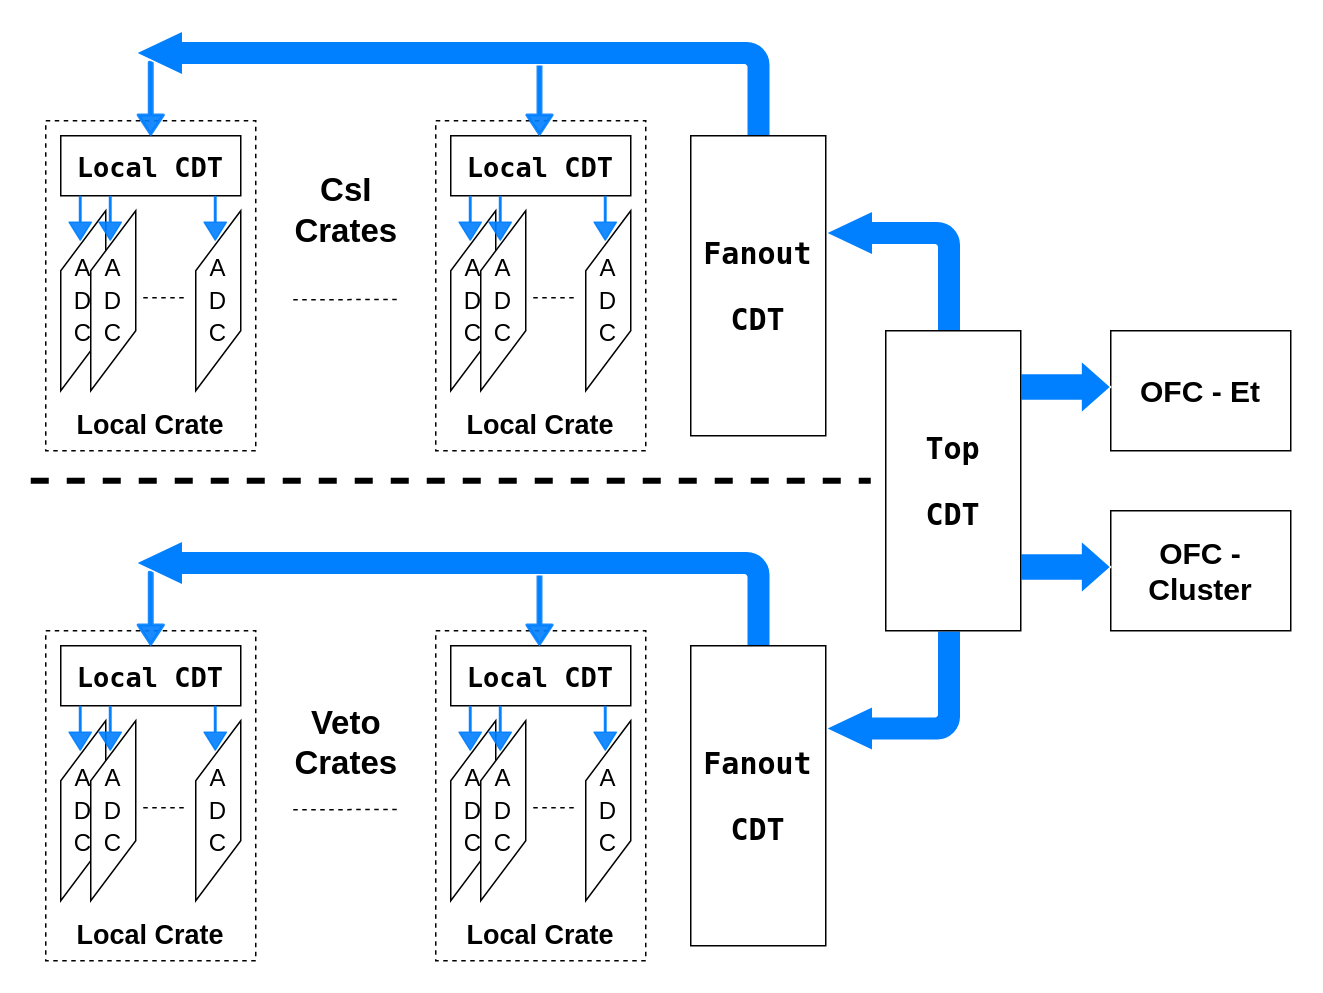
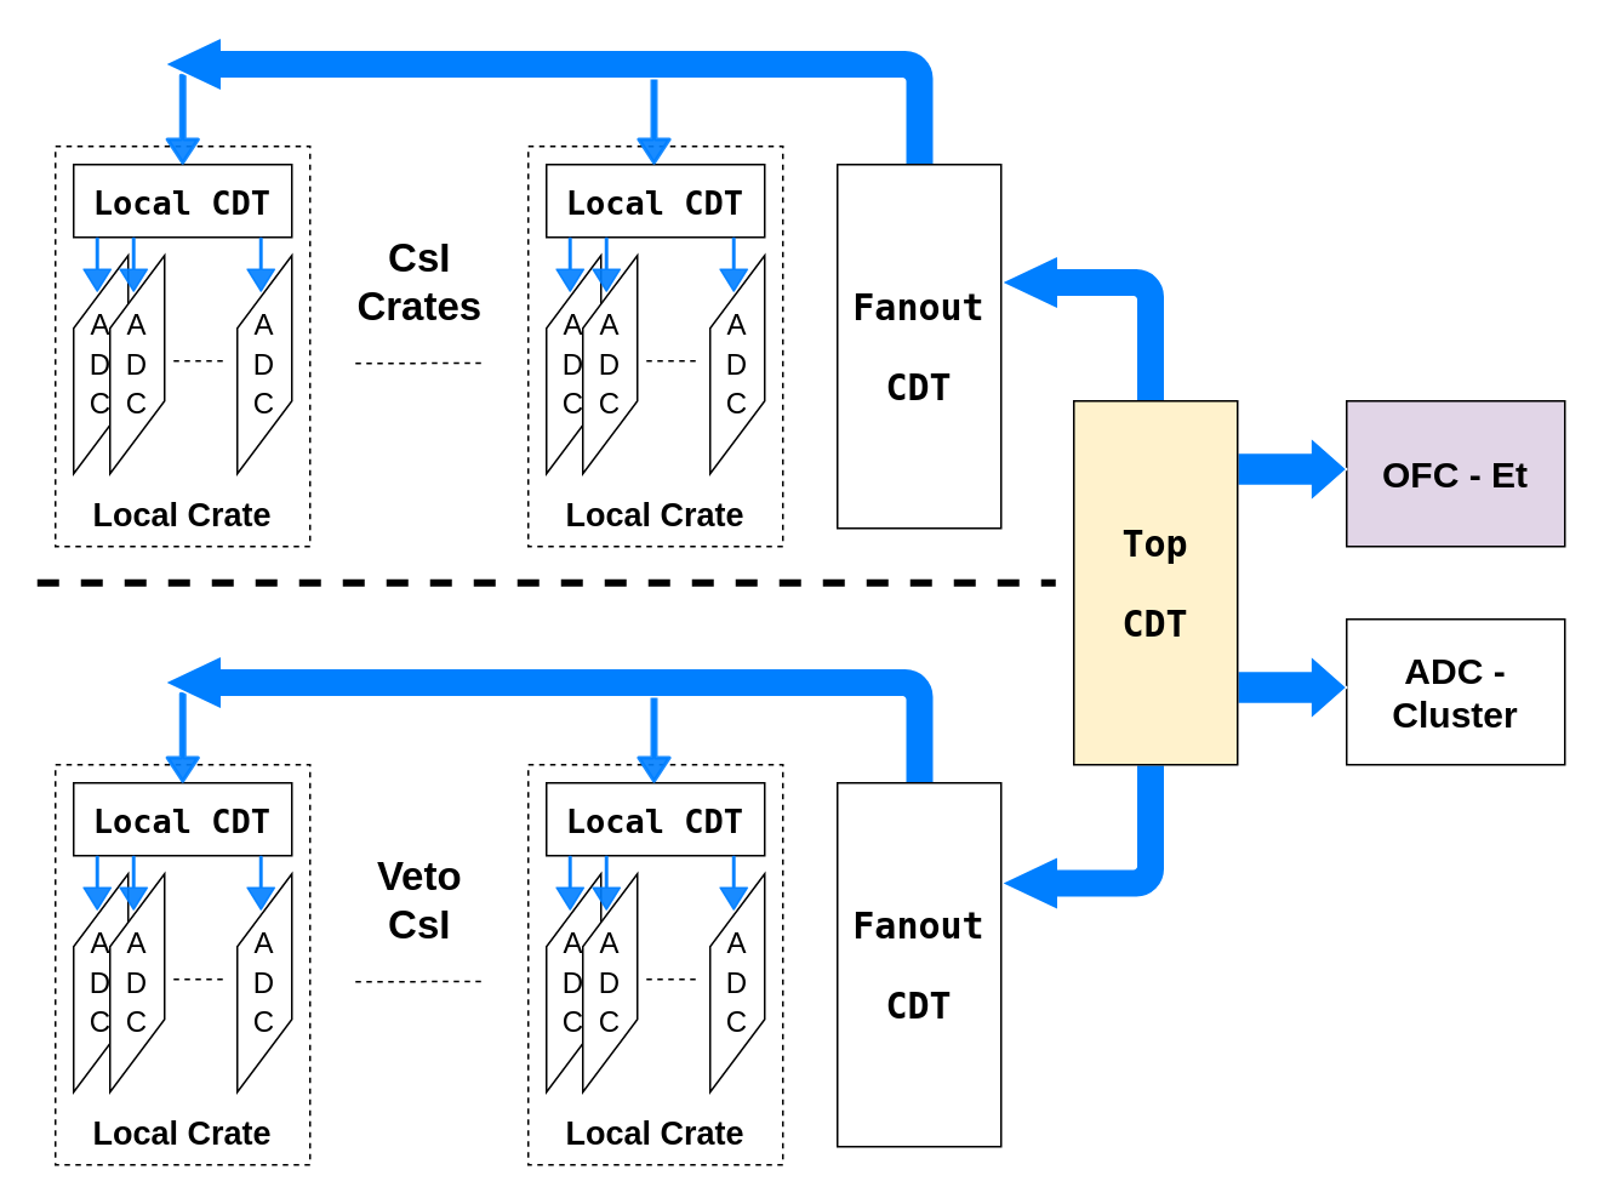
  <mxCell id="0" />
  <mxCell id="1" parent="0" />
- <mxCell id="2" value="&lt;p style=&quot;font-size: 20px&quot;&gt;OFC - Et&lt;/p&gt;" style="rounded=0;whiteSpace=wrap;html=1;fontStyle=1" parent="1" vertex="1"><mxGeometry x="740" y="220" width="120" height="80" as="geometry" /></mxCell>
- <mxCell id="3" value="&lt;p style=&quot;font-size: 20px&quot;&gt;OFC - Cluster&lt;/p&gt;" style="rounded=0;whiteSpace=wrap;html=1;fontStyle=1" parent="1" vertex="1"><mxGeometry x="740" y="340" width="120" height="80" as="geometry" /></mxCell>
+ <mxCell id="2" value="&lt;p style=&quot;font-size: 20px&quot;&gt;OFC - Et&lt;/p&gt;" style="rounded=0;whiteSpace=wrap;html=1;fontStyle=1;fillColor=#e1d5e7;" parent="1" vertex="1"><mxGeometry x="740" y="220" width="120" height="80" as="geometry" /></mxCell>
+ <mxCell id="3" value="&lt;p style=&quot;font-size: 20px&quot;&gt;ADC - Cluster&lt;/p&gt;" style="rounded=0;whiteSpace=wrap;html=1;fontStyle=1" parent="1" vertex="1"><mxGeometry x="740" y="340" width="120" height="80" as="geometry" /></mxCell>
  <mxCell id="4" value="" style="endArrow=none;dashed=1;html=1;strokeWidth=4;fontStyle=1" parent="1" edge="1"><mxGeometry width="50" height="50" relative="1" as="geometry"><mxPoint x="20" y="320" as="sourcePoint" /><mxPoint x="580" y="320" as="targetPoint" /></mxGeometry></mxCell>
  <mxCell id="5" value="&lt;pre&gt;&lt;font style=&quot;font-size: 18px&quot;&gt;Local CDT&lt;/font&gt;&lt;/pre&gt;" style="rounded=0;whiteSpace=wrap;html=1;fontStyle=1;fontSize=20;" parent="1" vertex="1"><mxGeometry x="40" y="90" width="120" height="40" as="geometry" /></mxCell>
  <mxCell id="6" value="" style="endArrow=none;dashed=1;html=1;fontStyle=1;fontSize=20;" parent="1" edge="1"><mxGeometry width="50" height="50" relative="1" as="geometry"><mxPoint x="95" y="198" as="sourcePoint" /><mxPoint x="125" y="198" as="targetPoint" /></mxGeometry></mxCell>
  <mxCell id="7" value="&lt;br&gt;&lt;br&gt;&lt;br&gt;&lt;br&gt;&lt;br&gt;&lt;br&gt;&lt;br&gt;&lt;br&gt;&lt;br&gt;&lt;br&gt;&lt;br&gt;&lt;br&gt;&lt;br&gt;&lt;font style=&quot;font-size: 18px&quot;&gt;Local Crate&lt;/font&gt;" style="rounded=0;whiteSpace=wrap;html=1;fillColor=none;dashed=1;fontStyle=1" parent="1" vertex="1"><mxGeometry x="30" y="80" width="140" height="220" as="geometry" /></mxCell>
  <mxCell id="8" value="&lt;font style=&quot;font-size: 16px&quot;&gt;A&lt;br style=&quot;padding: 0px ; margin: 0px&quot;&gt;D&lt;br style=&quot;padding: 0px ; margin: 0px&quot;&gt;C&lt;/font&gt;" style="shape=parallelogram;perimeter=parallelogramPerimeter;whiteSpace=wrap;html=1;fixedSize=1;fontSize=18;align=center;size=40;direction=north;flipV=1;" parent="1" vertex="1"><mxGeometry x="40" y="140" width="30" height="120" as="geometry" /></mxCell>
  <mxCell id="9" value="&lt;font style=&quot;font-size: 16px&quot;&gt;A&lt;br style=&quot;padding: 0px ; margin: 0px&quot;&gt;D&lt;br style=&quot;padding: 0px ; margin: 0px&quot;&gt;C&lt;/font&gt;" style="shape=parallelogram;perimeter=parallelogramPerimeter;whiteSpace=wrap;html=1;fixedSize=1;fontSize=18;align=center;size=40;direction=north;flipV=1;" parent="1" vertex="1"><mxGeometry x="130" y="140" width="30" height="120" as="geometry" /></mxCell>
  <mxCell id="10" value="&lt;font style=&quot;font-size: 16px&quot;&gt;A&lt;br style=&quot;padding: 0px ; margin: 0px&quot;&gt;D&lt;br style=&quot;padding: 0px ; margin: 0px&quot;&gt;C&lt;/font&gt;" style="shape=parallelogram;perimeter=parallelogramPerimeter;whiteSpace=wrap;html=1;fixedSize=1;fontSize=18;align=center;size=40;direction=north;flipV=1;" parent="1" vertex="1"><mxGeometry x="60" y="140" width="30" height="120" as="geometry" /></mxCell>
  <mxCell id="11" value="" style="shape=flexArrow;endArrow=classic;html=1;opacity=90;strokeColor=#007FFF;fillColor=#007FFF;width=1;endWidth=12.857;endSize=3.629;" parent="1" edge="1"><mxGeometry width="50" height="50" relative="1" as="geometry"><mxPoint x="53" y="130" as="sourcePoint" /><mxPoint x="53" y="160" as="targetPoint" /></mxGeometry></mxCell>
  <mxCell id="12" value="" style="shape=flexArrow;endArrow=classic;html=1;opacity=90;strokeColor=#007FFF;fillColor=#007FFF;width=1;endWidth=12.857;endSize=3.629;" parent="1" edge="1"><mxGeometry width="50" height="50" relative="1" as="geometry"><mxPoint x="73" y="130" as="sourcePoint" /><mxPoint x="73" y="160" as="targetPoint" /></mxGeometry></mxCell>
  <mxCell id="13" value="" style="shape=flexArrow;endArrow=classic;html=1;opacity=90;strokeColor=#007FFF;fillColor=#007FFF;width=1;endWidth=12.857;endSize=3.629;" parent="1" edge="1"><mxGeometry width="50" height="50" relative="1" as="geometry"><mxPoint x="143" y="130" as="sourcePoint" /><mxPoint x="143" y="160" as="targetPoint" /></mxGeometry></mxCell>
  <mxCell id="14" value="&lt;pre&gt;&lt;font style=&quot;font-size: 18px&quot;&gt;Local CDT&lt;/font&gt;&lt;/pre&gt;" style="rounded=0;whiteSpace=wrap;html=1;fontStyle=1;fontSize=20;" parent="1" vertex="1"><mxGeometry x="300" y="90" width="120" height="40" as="geometry" /></mxCell>
  <mxCell id="15" value="" style="endArrow=none;dashed=1;html=1;fontStyle=1;fontSize=20;" parent="1" edge="1"><mxGeometry width="50" height="50" relative="1" as="geometry"><mxPoint x="355" y="198" as="sourcePoint" /><mxPoint x="385" y="198" as="targetPoint" /></mxGeometry></mxCell>
  <mxCell id="16" value="&lt;br&gt;&lt;br&gt;&lt;br&gt;&lt;br&gt;&lt;br&gt;&lt;br&gt;&lt;br&gt;&lt;br&gt;&lt;br&gt;&lt;br&gt;&lt;br&gt;&lt;br&gt;&lt;br&gt;&lt;font style=&quot;font-size: 18px&quot;&gt;Local Crate&lt;/font&gt;" style="rounded=0;whiteSpace=wrap;html=1;fillColor=none;dashed=1;fontStyle=1" parent="1" vertex="1"><mxGeometry x="290" y="80" width="140" height="220" as="geometry" /></mxCell>
  <mxCell id="17" value="&lt;font style=&quot;font-size: 16px&quot;&gt;A&lt;br style=&quot;padding: 0px ; margin: 0px&quot;&gt;D&lt;br style=&quot;padding: 0px ; margin: 0px&quot;&gt;C&lt;/font&gt;" style="shape=parallelogram;perimeter=parallelogramPerimeter;whiteSpace=wrap;html=1;fixedSize=1;fontSize=18;align=center;size=40;direction=north;flipV=1;" parent="1" vertex="1"><mxGeometry x="300" y="140" width="30" height="120" as="geometry" /></mxCell>
  <mxCell id="18" value="&lt;font style=&quot;font-size: 16px&quot;&gt;A&lt;br style=&quot;padding: 0px ; margin: 0px&quot;&gt;D&lt;br style=&quot;padding: 0px ; margin: 0px&quot;&gt;C&lt;/font&gt;" style="shape=parallelogram;perimeter=parallelogramPerimeter;whiteSpace=wrap;html=1;fixedSize=1;fontSize=18;align=center;size=40;direction=north;flipV=1;" parent="1" vertex="1"><mxGeometry x="390" y="140" width="30" height="120" as="geometry" /></mxCell>
  <mxCell id="19" value="&lt;font style=&quot;font-size: 16px&quot;&gt;A&lt;br style=&quot;padding: 0px ; margin: 0px&quot;&gt;D&lt;br style=&quot;padding: 0px ; margin: 0px&quot;&gt;C&lt;/font&gt;" style="shape=parallelogram;perimeter=parallelogramPerimeter;whiteSpace=wrap;html=1;fixedSize=1;fontSize=18;align=center;size=40;direction=north;flipV=1;" parent="1" vertex="1"><mxGeometry x="320" y="140" width="30" height="120" as="geometry" /></mxCell>
  <mxCell id="20" value="" style="shape=flexArrow;endArrow=classic;html=1;opacity=90;strokeColor=#007FFF;fillColor=#007FFF;width=1;endWidth=12.857;endSize=3.629;" parent="1" edge="1"><mxGeometry width="50" height="50" relative="1" as="geometry"><mxPoint x="313" y="130" as="sourcePoint" /><mxPoint x="313" y="160" as="targetPoint" /></mxGeometry></mxCell>
  <mxCell id="21" value="" style="shape=flexArrow;endArrow=classic;html=1;opacity=90;strokeColor=#007FFF;fillColor=#007FFF;width=1;endWidth=12.857;endSize=3.629;" parent="1" edge="1"><mxGeometry width="50" height="50" relative="1" as="geometry"><mxPoint x="333" y="130" as="sourcePoint" /><mxPoint x="333" y="160" as="targetPoint" /></mxGeometry></mxCell>
  <mxCell id="22" value="" style="shape=flexArrow;endArrow=classic;html=1;opacity=90;strokeColor=#007FFF;fillColor=#007FFF;width=1;endWidth=12.857;endSize=3.629;" parent="1" edge="1"><mxGeometry width="50" height="50" relative="1" as="geometry"><mxPoint x="403" y="130" as="sourcePoint" /><mxPoint x="403" y="160" as="targetPoint" /></mxGeometry></mxCell>
  <mxCell id="23" value="" style="endArrow=none;dashed=1;html=1;fontStyle=1;fontSize=20;" parent="1" edge="1"><mxGeometry width="50" height="50" relative="1" as="geometry"><mxPoint x="195" y="199.34" as="sourcePoint" /><mxPoint x="265" y="199.17" as="targetPoint" /></mxGeometry></mxCell>
- <mxCell id="24" value="&lt;font style=&quot;font-size: 22px&quot;&gt;&lt;b&gt;CsI&lt;br&gt;Crates&lt;/b&gt;&lt;/font&gt;" style="text;html=1;align=center;verticalAlign=middle;resizable=0;points=[];autosize=1;fontSize=18;" parent="1" vertex="1"><mxGeometry x="190" y="115" width="80" height="50" as="geometry" /></mxCell>
+ <mxCell id="24" value="&lt;font style=&quot;font-size: 22px&quot;&gt;&lt;b&gt;CsI&lt;br&gt;Crates&lt;/b&gt;&lt;/font&gt;" style="text;html=1;align=center;verticalAlign=middle;resizable=0;points=[];autosize=1;fontSize=18;" parent="1" vertex="1"><mxGeometry x="190" y="130" width="80" height="50" as="geometry" /></mxCell>
  <mxCell id="25" value="" style="shape=flexArrow;endArrow=classic;html=1;opacity=90;strokeColor=#007FFF;fillColor=#007FFF;width=1;endWidth=12.857;endSize=3.629;strokeWidth=2;" parent="1" edge="1"><mxGeometry width="50" height="50" relative="1" as="geometry"><mxPoint x="100" y="40" as="sourcePoint" /><mxPoint x="100" y="90" as="targetPoint" /></mxGeometry></mxCell>
  <mxCell id="26" value="" style="shape=flexArrow;endArrow=classic;html=1;opacity=90;strokeColor=#007FFF;fillColor=#007FFF;width=1;endWidth=12.857;endSize=3.629;strokeWidth=2;" parent="1" edge="1"><mxGeometry width="50" height="50" relative="1" as="geometry"><mxPoint x="359.17" y="40" as="sourcePoint" /><mxPoint x="359.17" y="90" as="targetPoint" /></mxGeometry></mxCell>
  <mxCell id="27" value="&lt;pre&gt;&lt;font style=&quot;font-size: 18px&quot;&gt;Local CDT&lt;/font&gt;&lt;/pre&gt;" style="rounded=0;whiteSpace=wrap;html=1;fontStyle=1;fontSize=20;" parent="1" vertex="1"><mxGeometry x="40" y="430" width="120" height="40" as="geometry" /></mxCell>
  <mxCell id="28" value="" style="endArrow=none;dashed=1;html=1;fontStyle=1;fontSize=20;" parent="1" edge="1"><mxGeometry width="50" height="50" relative="1" as="geometry"><mxPoint x="95" y="538" as="sourcePoint" /><mxPoint x="125" y="538" as="targetPoint" /></mxGeometry></mxCell>
  <mxCell id="29" value="&lt;br&gt;&lt;br&gt;&lt;br&gt;&lt;br&gt;&lt;br&gt;&lt;br&gt;&lt;br&gt;&lt;br&gt;&lt;br&gt;&lt;br&gt;&lt;br&gt;&lt;br&gt;&lt;br&gt;&lt;font style=&quot;font-size: 18px&quot;&gt;Local Crate&lt;/font&gt;" style="rounded=0;whiteSpace=wrap;html=1;fillColor=none;dashed=1;fontStyle=1" parent="1" vertex="1"><mxGeometry x="30" y="420" width="140" height="220" as="geometry" /></mxCell>
  <mxCell id="30" value="&lt;font style=&quot;font-size: 16px&quot;&gt;A&lt;br style=&quot;padding: 0px ; margin: 0px&quot;&gt;D&lt;br style=&quot;padding: 0px ; margin: 0px&quot;&gt;C&lt;/font&gt;" style="shape=parallelogram;perimeter=parallelogramPerimeter;whiteSpace=wrap;html=1;fixedSize=1;fontSize=18;align=center;size=40;direction=north;flipV=1;" parent="1" vertex="1"><mxGeometry x="40" y="480" width="30" height="120" as="geometry" /></mxCell>
  <mxCell id="31" value="&lt;font style=&quot;font-size: 16px&quot;&gt;A&lt;br style=&quot;padding: 0px ; margin: 0px&quot;&gt;D&lt;br style=&quot;padding: 0px ; margin: 0px&quot;&gt;C&lt;/font&gt;" style="shape=parallelogram;perimeter=parallelogramPerimeter;whiteSpace=wrap;html=1;fixedSize=1;fontSize=18;align=center;size=40;direction=north;flipV=1;" parent="1" vertex="1"><mxGeometry x="130" y="480" width="30" height="120" as="geometry" /></mxCell>
  <mxCell id="32" value="&lt;font style=&quot;font-size: 16px&quot;&gt;A&lt;br style=&quot;padding: 0px ; margin: 0px&quot;&gt;D&lt;br style=&quot;padding: 0px ; margin: 0px&quot;&gt;C&lt;/font&gt;" style="shape=parallelogram;perimeter=parallelogramPerimeter;whiteSpace=wrap;html=1;fixedSize=1;fontSize=18;align=center;size=40;direction=north;flipV=1;" parent="1" vertex="1"><mxGeometry x="60" y="480" width="30" height="120" as="geometry" /></mxCell>
  <mxCell id="33" value="" style="shape=flexArrow;endArrow=classic;html=1;opacity=90;strokeColor=#007FFF;fillColor=#007FFF;width=1;endWidth=12.857;endSize=3.629;" parent="1" edge="1"><mxGeometry width="50" height="50" relative="1" as="geometry"><mxPoint x="53" y="470" as="sourcePoint" /><mxPoint x="53" y="500" as="targetPoint" /></mxGeometry></mxCell>
  <mxCell id="34" value="" style="shape=flexArrow;endArrow=classic;html=1;opacity=90;strokeColor=#007FFF;fillColor=#007FFF;width=1;endWidth=12.857;endSize=3.629;" parent="1" edge="1"><mxGeometry width="50" height="50" relative="1" as="geometry"><mxPoint x="73" y="470" as="sourcePoint" /><mxPoint x="73" y="500" as="targetPoint" /></mxGeometry></mxCell>
  <mxCell id="35" value="" style="shape=flexArrow;endArrow=classic;html=1;opacity=90;strokeColor=#007FFF;fillColor=#007FFF;width=1;endWidth=12.857;endSize=3.629;" parent="1" edge="1"><mxGeometry width="50" height="50" relative="1" as="geometry"><mxPoint x="143" y="470" as="sourcePoint" /><mxPoint x="143" y="500" as="targetPoint" /></mxGeometry></mxCell>
  <mxCell id="36" value="&lt;pre&gt;&lt;font style=&quot;font-size: 18px&quot;&gt;Local CDT&lt;/font&gt;&lt;/pre&gt;" style="rounded=0;whiteSpace=wrap;html=1;fontStyle=1;fontSize=20;" parent="1" vertex="1"><mxGeometry x="300" y="430" width="120" height="40" as="geometry" /></mxCell>
  <mxCell id="37" value="" style="endArrow=none;dashed=1;html=1;fontStyle=1;fontSize=20;" parent="1" edge="1"><mxGeometry width="50" height="50" relative="1" as="geometry"><mxPoint x="355" y="538" as="sourcePoint" /><mxPoint x="385" y="538" as="targetPoint" /></mxGeometry></mxCell>
  <mxCell id="38" value="&lt;br&gt;&lt;br&gt;&lt;br&gt;&lt;br&gt;&lt;br&gt;&lt;br&gt;&lt;br&gt;&lt;br&gt;&lt;br&gt;&lt;br&gt;&lt;br&gt;&lt;br&gt;&lt;br&gt;&lt;font style=&quot;font-size: 18px&quot;&gt;Local Crate&lt;/font&gt;" style="rounded=0;whiteSpace=wrap;html=1;fillColor=none;dashed=1;fontStyle=1" parent="1" vertex="1"><mxGeometry x="290" y="420" width="140" height="220" as="geometry" /></mxCell>
  <mxCell id="39" value="&lt;font style=&quot;font-size: 16px&quot;&gt;A&lt;br style=&quot;padding: 0px ; margin: 0px&quot;&gt;D&lt;br style=&quot;padding: 0px ; margin: 0px&quot;&gt;C&lt;/font&gt;" style="shape=parallelogram;perimeter=parallelogramPerimeter;whiteSpace=wrap;html=1;fixedSize=1;fontSize=18;align=center;size=40;direction=north;flipV=1;" parent="1" vertex="1"><mxGeometry x="300" y="480" width="30" height="120" as="geometry" /></mxCell>
  <mxCell id="40" value="&lt;font style=&quot;font-size: 16px&quot;&gt;A&lt;br style=&quot;padding: 0px ; margin: 0px&quot;&gt;D&lt;br style=&quot;padding: 0px ; margin: 0px&quot;&gt;C&lt;/font&gt;" style="shape=parallelogram;perimeter=parallelogramPerimeter;whiteSpace=wrap;html=1;fixedSize=1;fontSize=18;align=center;size=40;direction=north;flipV=1;" parent="1" vertex="1"><mxGeometry x="390" y="480" width="30" height="120" as="geometry" /></mxCell>
  <mxCell id="41" value="&lt;font style=&quot;font-size: 16px&quot;&gt;A&lt;br style=&quot;padding: 0px ; margin: 0px&quot;&gt;D&lt;br style=&quot;padding: 0px ; margin: 0px&quot;&gt;C&lt;/font&gt;" style="shape=parallelogram;perimeter=parallelogramPerimeter;whiteSpace=wrap;html=1;fixedSize=1;fontSize=18;align=center;size=40;direction=north;flipV=1;" parent="1" vertex="1"><mxGeometry x="320" y="480" width="30" height="120" as="geometry" /></mxCell>
  <mxCell id="42" value="" style="shape=flexArrow;endArrow=classic;html=1;opacity=90;strokeColor=#007FFF;fillColor=#007FFF;width=1;endWidth=12.857;endSize=3.629;" parent="1" edge="1"><mxGeometry width="50" height="50" relative="1" as="geometry"><mxPoint x="313" y="470" as="sourcePoint" /><mxPoint x="313" y="500" as="targetPoint" /></mxGeometry></mxCell>
  <mxCell id="43" value="" style="shape=flexArrow;endArrow=classic;html=1;opacity=90;strokeColor=#007FFF;fillColor=#007FFF;width=1;endWidth=12.857;endSize=3.629;" parent="1" edge="1"><mxGeometry width="50" height="50" relative="1" as="geometry"><mxPoint x="333" y="470" as="sourcePoint" /><mxPoint x="333" y="500" as="targetPoint" /></mxGeometry></mxCell>
  <mxCell id="44" value="" style="shape=flexArrow;endArrow=classic;html=1;opacity=90;strokeColor=#007FFF;fillColor=#007FFF;width=1;endWidth=12.857;endSize=3.629;" parent="1" edge="1"><mxGeometry width="50" height="50" relative="1" as="geometry"><mxPoint x="403" y="470" as="sourcePoint" /><mxPoint x="403" y="500" as="targetPoint" /></mxGeometry></mxCell>
  <mxCell id="45" value="" style="endArrow=none;dashed=1;html=1;fontStyle=1;fontSize=20;" parent="1" edge="1"><mxGeometry width="50" height="50" relative="1" as="geometry"><mxPoint x="195" y="539.34" as="sourcePoint" /><mxPoint x="265" y="539.17" as="targetPoint" /></mxGeometry></mxCell>
- <mxCell id="46" value="&lt;font style=&quot;font-size: 22px&quot;&gt;&lt;b&gt;Veto&lt;br&gt;Crates&lt;/b&gt;&lt;/font&gt;" style="text;html=1;align=center;verticalAlign=middle;resizable=0;points=[];autosize=1;fontSize=18;" parent="1" vertex="1"><mxGeometry x="190" y="470" width="80" height="50" as="geometry" /></mxCell>
+ <mxCell id="46" value="&lt;font style=&quot;font-size: 22px&quot;&gt;&lt;b&gt;Veto&lt;br&gt;CsI&lt;/b&gt;&lt;/font&gt;" style="text;html=1;align=center;verticalAlign=middle;resizable=0;points=[];autosize=1;fontSize=18;" parent="1" vertex="1"><mxGeometry x="190" y="470" width="80" height="50" as="geometry" /></mxCell>
  <mxCell id="47" value="" style="shape=flexArrow;endArrow=classic;html=1;opacity=90;strokeColor=#007FFF;fillColor=#007FFF;width=1;endWidth=12.857;endSize=3.629;strokeWidth=2;" parent="1" edge="1"><mxGeometry width="50" height="50" relative="1" as="geometry"><mxPoint x="100" y="380" as="sourcePoint" /><mxPoint x="100" y="430" as="targetPoint" /></mxGeometry></mxCell>
  <mxCell id="48" value="" style="shape=flexArrow;endArrow=classic;html=1;opacity=90;strokeColor=#007FFF;fillColor=#007FFF;width=1;endWidth=12.857;endSize=3.629;strokeWidth=2;" parent="1" edge="1"><mxGeometry width="50" height="50" relative="1" as="geometry"><mxPoint x="359.17" y="380" as="sourcePoint" /><mxPoint x="359.17" y="430" as="targetPoint" /></mxGeometry></mxCell>
  <mxCell id="49" value="" style="html=1;shadow=0;dashed=0;align=center;verticalAlign=middle;shape=mxgraph.arrows2.bendArrow;dy=7.83;dx=31.33;notch=0;arrowHead=29.67;rounded=1;fontSize=18;fillColor=#007FFF;flipH=1;strokeColor=#FFFFFF;" parent="1" vertex="1"><mxGeometry x="90" y="20" width="423" height="70" as="geometry" /></mxCell>
  <mxCell id="50" value="" style="html=1;shadow=0;dashed=0;align=center;verticalAlign=middle;shape=mxgraph.arrows2.bendArrow;dy=7.83;dx=31.33;notch=0;arrowHead=29.67;rounded=1;fontSize=18;fillColor=#007FFF;flipH=1;strokeColor=#FFFFFF;" parent="1" vertex="1"><mxGeometry x="90" y="360" width="423" height="70" as="geometry" /></mxCell>
  <mxCell id="51" value="" style="html=1;shadow=0;dashed=0;align=center;verticalAlign=middle;shape=mxgraph.arrows2.bendArrow;dy=7.83;dx=31.33;notch=0;arrowHead=29.67;rounded=1;fontSize=18;fillColor=#007FFF;flipH=1;strokeColor=#FFFFFF;" parent="1" vertex="1"><mxGeometry x="550" y="140" width="90" height="80" as="geometry" /></mxCell>
  <mxCell id="52" value="" style="html=1;shadow=0;dashed=0;align=center;verticalAlign=middle;shape=mxgraph.arrows2.bendArrow;dy=7.83;dx=31.33;notch=0;arrowHead=29.67;rounded=1;fontSize=18;fillColor=#007FFF;flipH=1;strokeColor=#FFFFFF;flipV=1;" parent="1" vertex="1"><mxGeometry x="550" y="420" width="90" height="80" as="geometry" /></mxCell>
  <mxCell id="53" value="" style="html=1;shadow=0;dashed=0;align=center;verticalAlign=middle;shape=mxgraph.arrows2.arrow;dy=0.49;dx=19.78;notch=0;strokeColor=#FFFFFF;fillColor=#007FFF;fontSize=18;" parent="1" vertex="1"><mxGeometry x="680" y="240" width="60" height="35" as="geometry" /></mxCell>
  <mxCell id="54" value="" style="html=1;shadow=0;dashed=0;align=center;verticalAlign=middle;shape=mxgraph.arrows2.arrow;dy=0.49;dx=19.78;notch=0;strokeColor=#FFFFFF;fillColor=#007FFF;fontSize=18;" parent="1" vertex="1"><mxGeometry x="680" y="360" width="60" height="35" as="geometry" /></mxCell>
- <mxCell id="55" value="&lt;pre style=&quot;font-size: 20px&quot;&gt;Top&lt;/pre&gt;&lt;pre style=&quot;font-size: 20px&quot;&gt;CDT&lt;/pre&gt;" style="rounded=0;whiteSpace=wrap;html=1;fontStyle=1" parent="1" vertex="1"><mxGeometry x="590" y="220" width="90" height="200" as="geometry" /></mxCell>
+ <mxCell id="55" value="&lt;pre style=&quot;font-size: 20px&quot;&gt;Top&lt;/pre&gt;&lt;pre style=&quot;font-size: 20px&quot;&gt;CDT&lt;/pre&gt;" style="rounded=0;whiteSpace=wrap;html=1;fontStyle=1;fillColor=#fff2cc;" parent="1" vertex="1"><mxGeometry x="590" y="220" width="90" height="200" as="geometry" /></mxCell>
  <mxCell id="56" value="&lt;pre style=&quot;font-size: 20px&quot;&gt;Fanout&lt;/pre&gt;&lt;pre style=&quot;font-size: 20px&quot;&gt;CDT&lt;/pre&gt;" style="rounded=0;whiteSpace=wrap;html=1;fontStyle=1" parent="1" vertex="1"><mxGeometry x="460" y="90" width="90" height="200" as="geometry" /></mxCell>
  <mxCell id="57" value="&lt;pre style=&quot;font-size: 20px&quot;&gt;Fanout&lt;/pre&gt;&lt;pre style=&quot;font-size: 20px&quot;&gt;CDT&lt;/pre&gt;" style="rounded=0;whiteSpace=wrap;html=1;fontStyle=1" parent="1" vertex="1"><mxGeometry x="460" y="430" width="90" height="200" as="geometry" /></mxCell>
